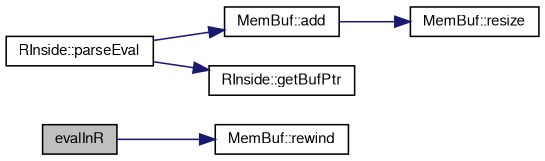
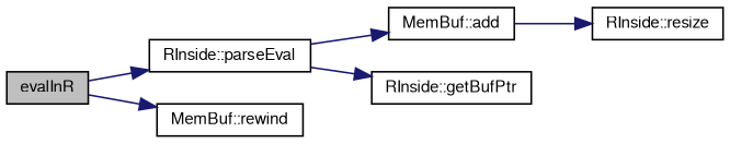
  digraph {
    rankdir=LR
    node [color=black fontname=FreeSans fontsize=10 shape=record]
    edge [color=midnightblue fontname=FreeSans fontsize=10 labelfontname=FreeSans labelfontsize=10 style=solid]
    n1 [fillcolor=grey75 fontcolor=black height=0.2 label=evalInR style=filled width=0.4]
    n2 [height=0.2 label="RInside::parseEval" width=0.4]
    n3 [height=0.2 label="MemBuf::rewind" width=0.4]
    n4 [height=0.2 label="MemBuf::add" width=0.4]
    n5 [height=0.2 label="RInside::getBufPtr" width=0.4]
-   n6 [height=0.2 label="MemBuf::resize" width=0.4]
+   n6 [height=0.2 label="RInside::resize" width=0.4]
+   n1 -> n2
    n1 -> n3
    n2 -> n4
    n2 -> n5
    n4 -> n6
  }
